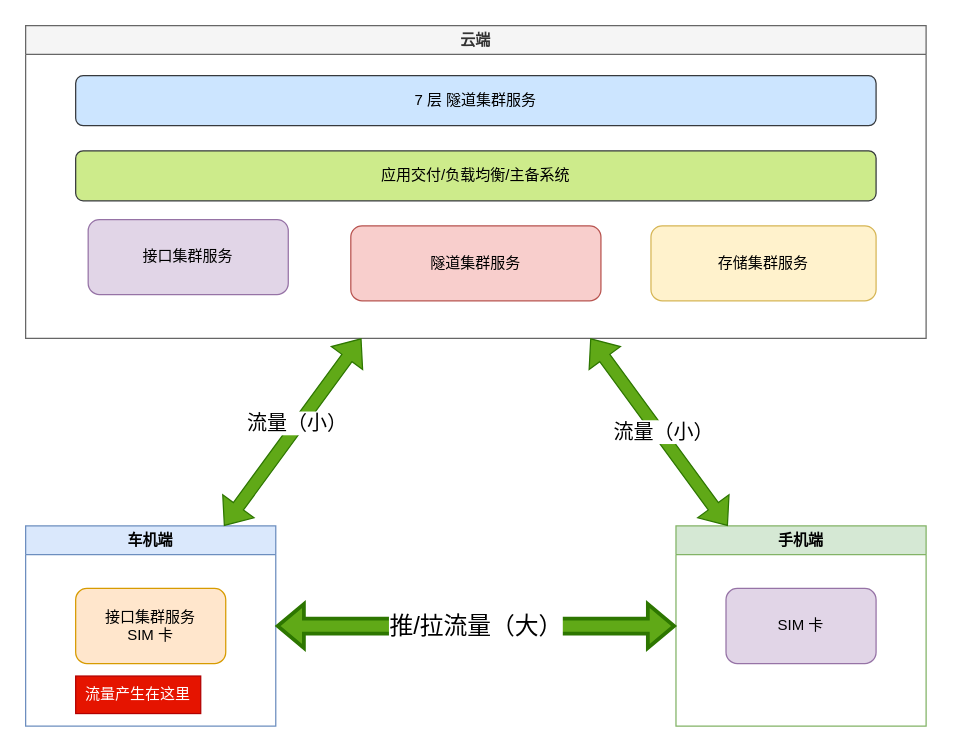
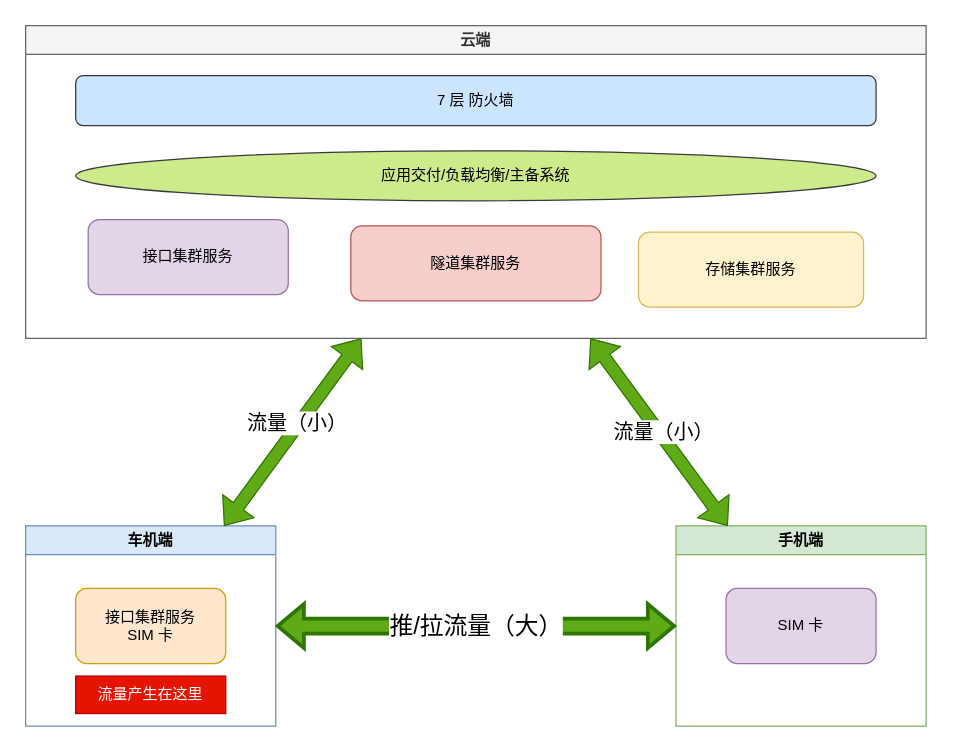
  <mxCell id="0" />
  <mxCell id="1" parent="0" />
  <mxCell id="2" value="车机端" style="swimlane;whiteSpace=wrap;html=1;fillColor=#dae8fc;strokeColor=#6c8ebf;" vertex="1" parent="1"><mxGeometry x="20" y="420" width="200" height="160" as="geometry" /></mxCell>
  <mxCell id="3" value="接口集群服务&lt;div&gt;SIM 卡&lt;/div&gt;" style="rounded=1;whiteSpace=wrap;html=1;fillColor=#ffe6cc;strokeColor=#d79b00;" vertex="1" parent="2"><mxGeometry x="40" y="50" width="120" height="60" as="geometry" /></mxCell>
- <mxCell id="4" value="流量产生在这里" style="text;html=1;align=center;verticalAlign=middle;whiteSpace=wrap;rounded=0;fillColor=#e51400;fontColor=#ffffff;strokeColor=#B20000;" vertex="1" parent="2"><mxGeometry x="40" y="120" width="100" height="30" as="geometry" /></mxCell>
+ <mxCell id="4" value="流量产生在这里" style="text;html=1;align=center;verticalAlign=middle;whiteSpace=wrap;rounded=0;fillColor=#e51400;fontColor=#ffffff;strokeColor=#B20000;" vertex="1" parent="2"><mxGeometry x="40" y="120" width="120" height="30" as="geometry" /></mxCell>
  <mxCell id="5" value="云端" style="swimlane;whiteSpace=wrap;html=1;fillColor=#f5f5f5;fontColor=#333333;strokeColor=#666666;" vertex="1" parent="1"><mxGeometry x="20" y="20" width="720" height="250" as="geometry" /></mxCell>
  <mxCell id="6" value="接口集群服务" style="rounded=1;whiteSpace=wrap;html=1;fillColor=#e1d5e7;strokeColor=#9673a6;" vertex="1" parent="5"><mxGeometry x="50" y="155" width="160" height="60" as="geometry" /></mxCell>
  <mxCell id="7" value="隧道集群服务" style="rounded=1;whiteSpace=wrap;html=1;fillColor=#f8cecc;strokeColor=#b85450;" vertex="1" parent="5"><mxGeometry x="260" y="160" width="200" height="60" as="geometry" /></mxCell>
- <mxCell id="8" value="存储集群服务" style="rounded=1;whiteSpace=wrap;html=1;fillColor=#fff2cc;strokeColor=#d6b656;" vertex="1" parent="5"><mxGeometry x="500" y="160" width="180" height="60" as="geometry" /></mxCell>
- <mxCell id="9" value="7 层 隧道集群服务" style="rounded=1;whiteSpace=wrap;html=1;fillColor=#cce5ff;strokeColor=#36393d;" vertex="1" parent="5"><mxGeometry x="40" y="40" width="640" height="40" as="geometry" /></mxCell>
- <mxCell id="10" value="应用交付/负载均衡/主备系统" style="rounded=1;whiteSpace=wrap;html=1;fillColor=#cdeb8b;strokeColor=#36393d;" vertex="1" parent="5"><mxGeometry x="40" y="100" width="640" height="40" as="geometry" /></mxCell>
+ <mxCell id="8" value="存储集群服务" style="rounded=1;whiteSpace=wrap;html=1;fillColor=#fff2cc;strokeColor=#d6b656;" vertex="1" parent="5"><mxGeometry x="490" y="165" width="180" height="60" as="geometry" /></mxCell>
+ <mxCell id="9" value="7 层 防火墙" style="rounded=1;whiteSpace=wrap;html=1;fillColor=#cce5ff;strokeColor=#36393d;" vertex="1" parent="5"><mxGeometry x="40" y="40" width="640" height="40" as="geometry" /></mxCell>
+ <mxCell id="10" value="应用交付/负载均衡/主备系统" style="ellipse;whiteSpace=wrap;html=1;fillColor=#cdeb8b;strokeColor=#36393d;" vertex="1" parent="5"><mxGeometry x="40" y="100" width="640" height="40" as="geometry" /></mxCell>
  <mxCell id="11" value="手机端" style="swimlane;whiteSpace=wrap;html=1;fillColor=#d5e8d4;strokeColor=#82b366;startSize=23;" vertex="1" parent="1"><mxGeometry x="540" y="420" width="200" height="160" as="geometry" /></mxCell>
  <mxCell id="12" value="&lt;div&gt;SIM 卡&lt;/div&gt;" style="rounded=1;whiteSpace=wrap;html=1;fillColor=#e1d5e7;strokeColor=#9673a6;" vertex="1" parent="11"><mxGeometry x="40" y="50" width="120" height="60" as="geometry" /></mxCell>
  <mxCell id="13" value="" style="shape=flexArrow;endArrow=classic;startArrow=classic;html=1;rounded=0;fillColor=#60a917;strokeColor=#2D7600;" edge="1" parent="1" source="2" target="5"><mxGeometry width="100" height="100" relative="1" as="geometry"><mxPoint x="130" y="480" as="sourcePoint" /><mxPoint x="230" y="380" as="targetPoint" /></mxGeometry></mxCell>
  <mxCell id="14" value="流量（小）" style="edgeLabel;html=1;align=center;verticalAlign=middle;resizable=0;points=[];fontSize=16;" vertex="1" connectable="0" parent="13"><mxGeometry x="0.087" y="2" relative="1" as="geometry"><mxPoint as="offset" /></mxGeometry></mxCell>
  <mxCell id="15" value="" style="shape=flexArrow;endArrow=classic;startArrow=classic;html=1;rounded=0;fillColor=#60a917;strokeColor=#2D7600;" edge="1" parent="1" source="11" target="5"><mxGeometry width="100" height="100" relative="1" as="geometry"><mxPoint x="440" y="420" as="sourcePoint" /><mxPoint x="540" y="320" as="targetPoint" /></mxGeometry></mxCell>
  <mxCell id="16" value="流量（小）" style="edgeLabel;html=1;align=center;verticalAlign=middle;resizable=0;points=[];fontSize=16;" vertex="1" connectable="0" parent="15"><mxGeometry x="-0.008" y="-3" relative="1" as="geometry"><mxPoint as="offset" /></mxGeometry></mxCell>
  <mxCell id="17" value="" style="shape=flexArrow;endArrow=classic;startArrow=classic;html=1;rounded=0;fillColor=#60a917;strokeColor=#2D7600;strokeWidth=3;" edge="1" parent="1" source="2" target="11"><mxGeometry width="100" height="100" relative="1" as="geometry"><mxPoint x="230" y="570" as="sourcePoint" /><mxPoint x="330" y="470" as="targetPoint" /></mxGeometry></mxCell>
  <mxCell id="18" value="推/拉流量（大）" style="edgeLabel;html=1;align=center;verticalAlign=middle;resizable=0;points=[];fontSize=19;" vertex="1" connectable="0" parent="17"><mxGeometry x="-0.01" y="4" relative="1" as="geometry"><mxPoint x="1" y="4" as="offset" /></mxGeometry></mxCell>
